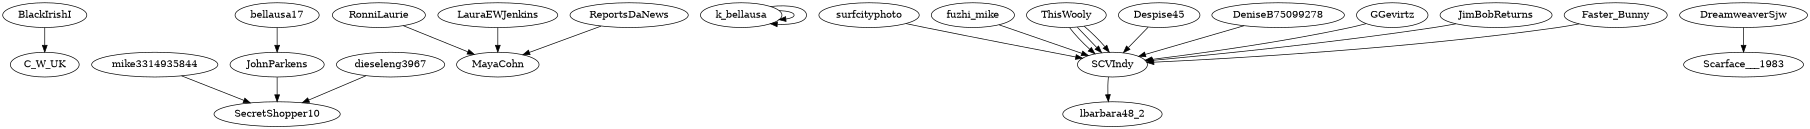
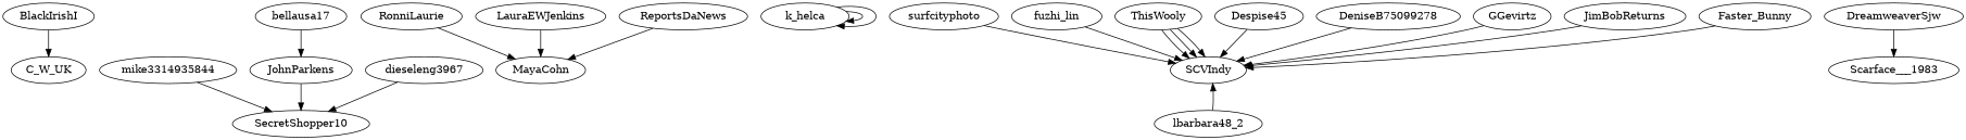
  digraph {
    node [color=0 infomap_com=4 louvain_com=0]
    edge [source=ThisWooly]
    BlackIrishI [followers=16783 friends=16845 infomap_com=0 louvain_com=3]
    C_W_UK [followers=2022 friends=2022 infomap_com=0 louvain_com=3]
    mike3314935844 [followers=32 friends=218 infomap_com=1 louvain_com=1]
    SecretShopper10 [followers=18 friends=18 infomap_com=1 louvain_com=1]
    JohnParkens [followers=61 friends=255 infomap_com=1 louvain_com=1]
    n6 [followers=2553 friends=3750 infomap_com=1 label=dieseleng3967 louvain_com=1]
    bellausa17 [followers=8538 friends=7364 infomap_com=1 louvain_com=1]
    RonniLaurie [followers=23841 friends=26227 infomap_com=2 louvain_com=2]
    MayaCohn [followers=1335 friends=1335 infomap_com=2 louvain_com=2]
    LauraEWJenkins [followers=1182 friends=2873 infomap_com=2 louvain_com=2]
    ReportsDaNews [followers=35593 friends=28767 infomap_com=2 louvain_com=2]
-   k_helca [followers=1960 friends=1960 infomap_com=3 louvain_com=5 label=k_bellausa]
+   k_helca [followers=1960 friends=1960 infomap_com=3 louvain_com=5]
    SCVIndy [followers=3647 friends=3647]
    surfcityphoto [followers=1975 friends=4996]
    DreamweaverSjw [followers=46 friends=102 infomap_com=5 louvain_com=4]
    Scarface___1983 [followers=368 friends=368 infomap_com=5 louvain_com=4]
-   fuzhi_lin [followers=24912 friends=25264 label=fuzhi_mike]
+   fuzhi_lin [followers=24912 friends=25264]
    ThisWooly [followers=12230 friends=10635]
    Despise45 [followers=7582 friends=6861]
    DeniseB75099278 [followers=1092 friends=2739]
    GGevirtz [followers=18238 friends=15975]
    JimBobReturns [followers=1641 friends=3146]
    lbarbara48_2 [followers=4390 friends=4885]
    Faster_Bunny [followers=28851 friends=28447]
    BlackIrishI -> C_W_UK [source=BlackIrishI time="2021-04-15T13:04:45+00:00" tweet=1382681300096536580]
    mike3314935844 -> SecretShopper10 [source=mike3314935844 time="2021-04-13T03:19:55+00:00" tweet=1381809345747296256]
    JohnParkens -> SecretShopper10 [source=JohnParkens time="2021-04-13T02:10:17+00:00" tweet=1381791823027392524]
    n6 -> SecretShopper10 [source=dieseleng5967 time="2021-04-13T00:55:06+00:00" tweet=1381772901834240001]
    bellausa17 -> JohnParkens [source=bellausa17 time="2021-04-13T00:50:09+00:00" tweet=1381771656167895042]
    RonniLaurie -> MayaCohn [source=RonniLaurie time="2021-04-12T00:39:41+00:00" tweet=1381406635243892738]
    LauraEWJenkins -> MayaCohn [source=LauraEWJenkins time="2021-04-11T21:50:22+00:00" tweet=1381364025641074694]
    ReportsDaNews -> MayaCohn [source=ReportsDaNews time="2021-04-11T21:49:54+00:00" tweet=1381363904752799747]
    k_helca -> k_helca [source=k_helca time="2021-04-11T15:30:28+00:00" tweet=1381268418268164096]
    k_helca -> k_helca [source=k_helca time="2021-04-11T15:29:48+00:00" tweet=1381268249527136256]
    surfcityphoto -> SCVIndy [source=surfcityphoto time="2021-04-11T02:29:47+00:00" tweet=1381071955751755779]
    DreamweaverSjw -> Scarface___1983 [source=DreamweaverSjw time="2021-04-08T13:09:00+00:00" tweet=1380145655654547457]
    fuzhi_lin -> SCVIndy [source=fuzhi_lin time="2021-04-07T18:48:37+00:00" tweet=1379868733536079874]
    ThisWooly -> SCVIndy [time="2021-04-07T18:48:14+00:00" tweet=1379868636035309573]
    ThisWooly -> SCVIndy [time="2021-04-07T18:45:19+00:00" tweet=1379867903743365120]
    ThisWooly -> SCVIndy [time="2021-04-07T18:42:23+00:00" tweet=1379867166359617538]
    Despise45 -> SCVIndy [source=Despise45 time="2021-04-06T19:38:50+00:00" tweet=1379518985008472065]
    DeniseB75099278 -> SCVIndy [source=DeniseB75099278 time="2021-04-06T00:44:52+00:00" tweet=1379233610029481984]
    GGevirtz -> SCVIndy [source=GGevirtz time="2021-04-05T22:36:30+00:00" tweet=1379201308113133570]
    JimBobReturns -> SCVIndy [source=JimBobReturns time="2021-04-05T21:30:28+00:00" tweet=1379184688825204737]
-   SCVIndy -> lbarbara48_2 [source=lbarbara48_2 time="2021-04-05T21:25:32+00:00" tweet=1379183449114836992]
+   lbarbara48_2 -> SCVIndy [source=lbarbara48_2 time="2021-04-05T21:25:32+00:00" tweet=1379183449114836992]
    Faster_Bunny -> SCVIndy [source=Faster_Bunny time="2021-04-05T19:50:07+00:00" tweet=1379159435310989317]
  }
